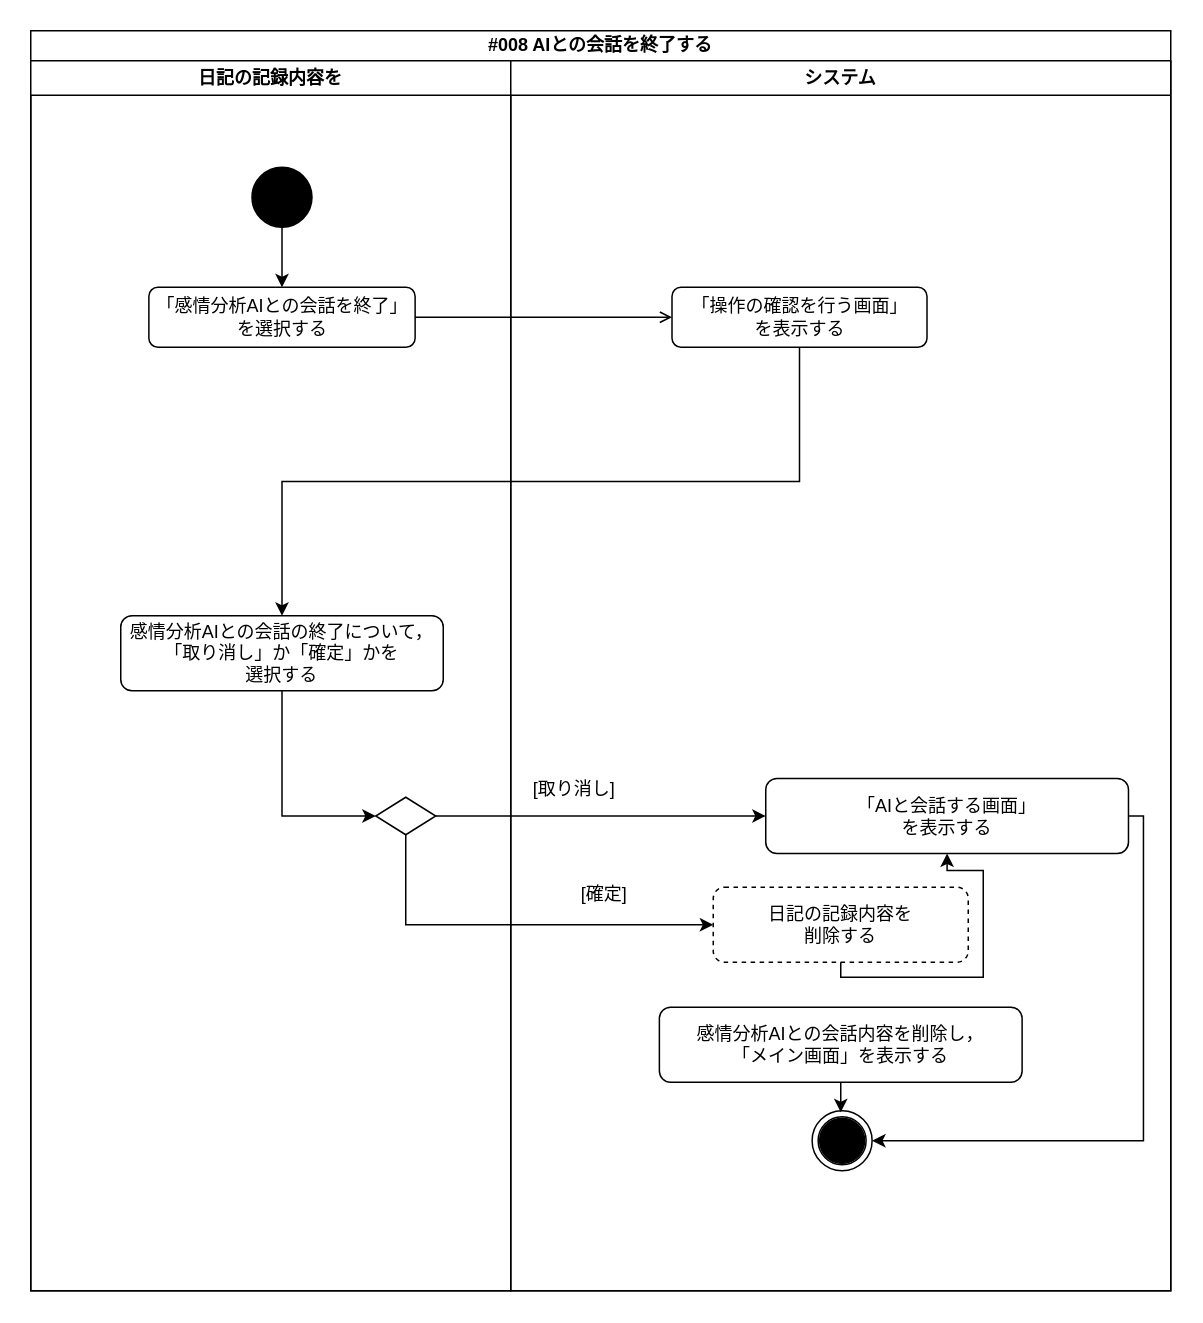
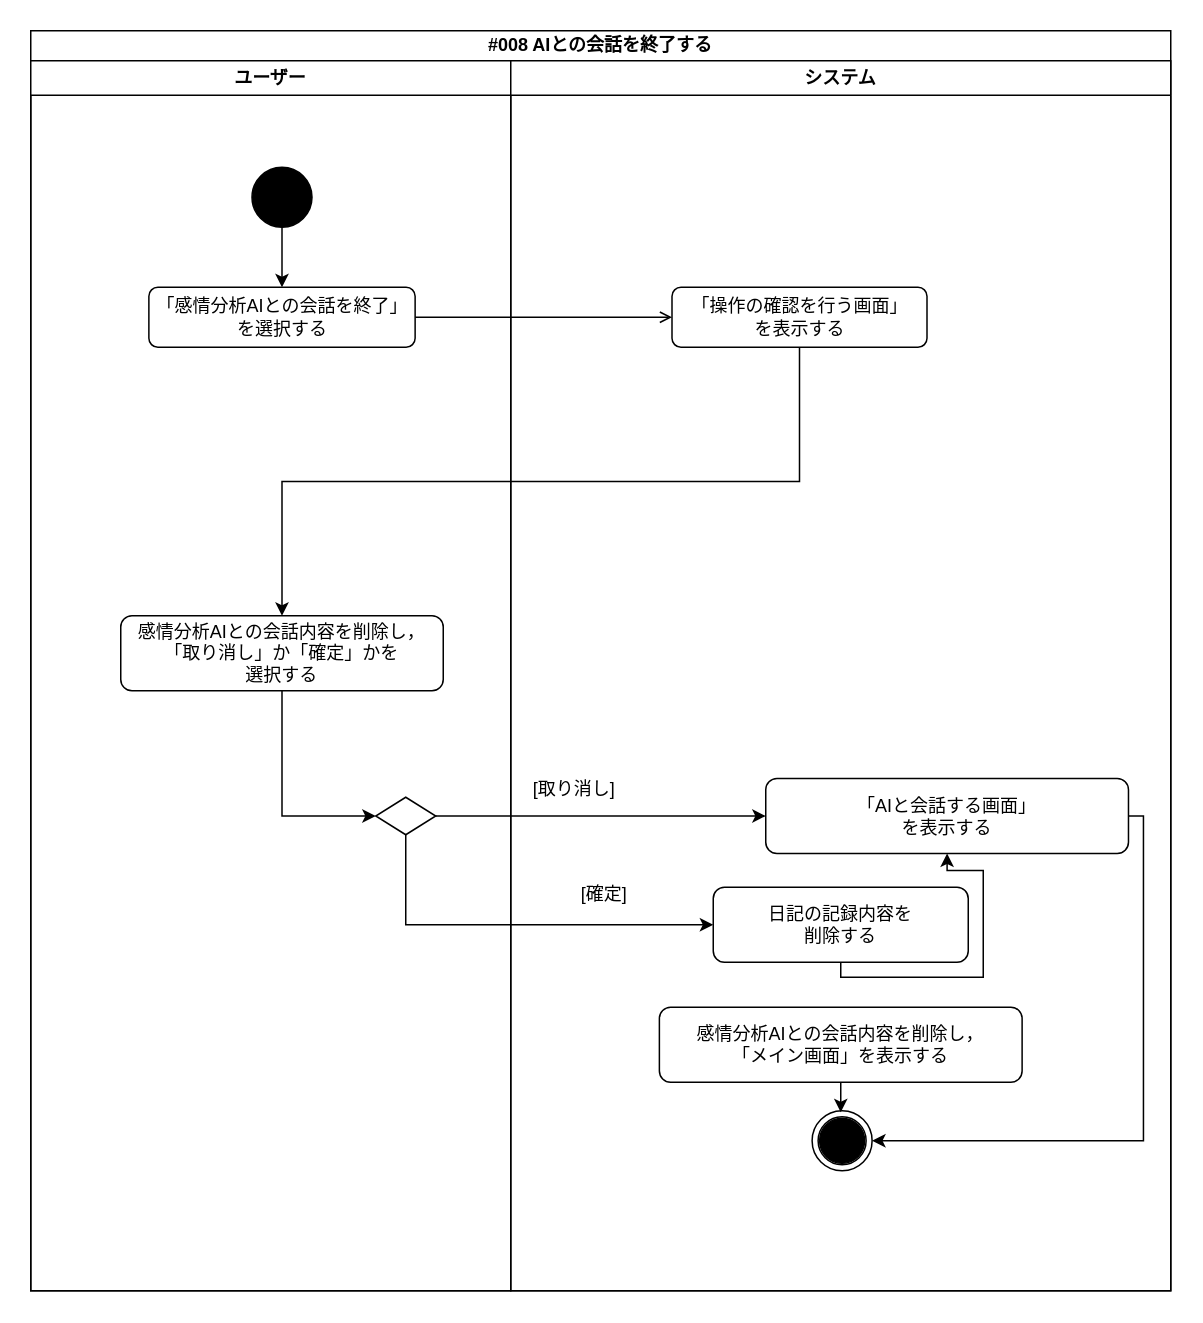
  <mxCell id="0" />
  <mxCell id="1" parent="0" />
  <mxCell id="2" value="#008 AIとの会話を終了する" style="swimlane;whiteSpace=wrap;html=1;swimlaneLine=1;startSize=20;rounded=0;" parent="1" vertex="1"><mxGeometry x="20" y="20" width="760" height="840" as="geometry" /></mxCell>
- <mxCell id="3" value="日記の記録内容を" style="swimlane;whiteSpace=wrap;html=1;" parent="2" vertex="1"><mxGeometry y="20" width="320" height="820" as="geometry"><mxRectangle y="20" width="90" height="30" as="alternateBounds" /></mxGeometry></mxCell>
+ <mxCell id="3" value="ユーザー" style="swimlane;whiteSpace=wrap;html=1;" parent="2" vertex="1"><mxGeometry y="20" width="320" height="820" as="geometry"><mxRectangle y="20" width="90" height="30" as="alternateBounds" /></mxGeometry></mxCell>
  <mxCell id="4" style="edgeStyle=none;html=1;exitX=0.5;exitY=1;exitDx=0;exitDy=0;entryX=0.5;entryY=0;entryDx=0;entryDy=0;" parent="3" source="5" target="6" edge="1"><mxGeometry relative="1" as="geometry" /></mxCell>
  <mxCell id="5" value="" style="ellipse;whiteSpace=wrap;html=1;aspect=fixed;fillColor=#000000;" parent="3" vertex="1"><mxGeometry x="147.5" y="71" width="40" height="40" as="geometry" /></mxCell>
  <mxCell id="6" value="「感情分析AIとの会話を終了」&lt;br&gt;を選択する" style="rounded=1;whiteSpace=wrap;html=1;fillColor=none;" parent="3" vertex="1"><mxGeometry x="78.75" y="151" width="177.5" height="40" as="geometry" /></mxCell>
- <mxCell id="7" value="感情分析AIとの会話の終了について，&lt;br&gt;「取り消し」か「確定」かを&lt;br&gt;選択する" style="rounded=1;whiteSpace=wrap;html=1;fillColor=none;" parent="3" vertex="1"><mxGeometry x="60" y="370" width="215" height="50" as="geometry" /></mxCell>
+ <mxCell id="7" value="感情分析AIとの会話内容を削除し，&lt;br&gt;「取り消し」か「確定」かを&lt;br&gt;選択する" style="rounded=1;whiteSpace=wrap;html=1;fillColor=none;" parent="3" vertex="1"><mxGeometry x="60" y="370" width="215" height="50" as="geometry" /></mxCell>
  <mxCell id="8" value="" style="rhombus;whiteSpace=wrap;html=1;rounded=0;shadow=0;sketch=0;fillStyle=auto;strokeColor=default;strokeWidth=1;fontColor=#000000;fillColor=none;" parent="3" vertex="1"><mxGeometry x="230" y="491" width="40" height="25" as="geometry" /></mxCell>
  <mxCell id="9" style="edgeStyle=orthogonalEdgeStyle;html=1;exitX=0.5;exitY=1;exitDx=0;exitDy=0;entryX=0;entryY=0.5;entryDx=0;entryDy=0;fontColor=#000000;rounded=0;" parent="3" source="7" target="8" edge="1"><mxGeometry relative="1" as="geometry" /></mxCell>
  <mxCell id="10" value="システム" style="swimlane;whiteSpace=wrap;html=1;" parent="2" vertex="1"><mxGeometry x="320" y="20" width="440" height="820" as="geometry"><mxRectangle x="320" y="20" width="90" height="30" as="alternateBounds" /></mxGeometry></mxCell>
  <mxCell id="11" value="「操作の確認を行う画面」&lt;br&gt;を表示する" style="rounded=1;whiteSpace=wrap;html=1;fillColor=none;" parent="10" vertex="1"><mxGeometry x="107.5" y="151" width="170" height="40" as="geometry" /></mxCell>
  <mxCell id="12" style="edgeStyle=orthogonalEdgeStyle;rounded=0;html=1;exitX=0.5;exitY=1;exitDx=0;exitDy=0;fontColor=#000000;" parent="10" source="13" target="22" edge="1"><mxGeometry relative="1" as="geometry" /></mxCell>
- <mxCell id="13" value="日記の記録内容を&lt;br&gt;削除する" style="rounded=1;whiteSpace=wrap;html=1;fillColor=none;dashed=1;" parent="10" vertex="1"><mxGeometry x="135" y="551" width="170" height="50" as="geometry" /></mxCell>
+ <mxCell id="13" value="日記の記録内容を&lt;br&gt;削除する" style="rounded=1;whiteSpace=wrap;html=1;fillColor=none;" parent="10" vertex="1"><mxGeometry x="135" y="551" width="170" height="50" as="geometry" /></mxCell>
  <mxCell id="14" style="edgeStyle=orthogonalEdgeStyle;rounded=0;html=1;exitX=0.5;exitY=1;exitDx=0;exitDy=0;entryX=0.5;entryY=0;entryDx=0;entryDy=0;fontColor=#000000;" parent="10" source="15" edge="1"><mxGeometry relative="1" as="geometry"><mxPoint x="220" y="701" as="targetPoint" /></mxGeometry></mxCell>
  <mxCell id="15" value="感情分析AIとの会話内容を削除し，&lt;br&gt;「メイン画面」を表示する" style="rounded=1;whiteSpace=wrap;html=1;fillColor=none;" parent="10" vertex="1"><mxGeometry x="99.092" y="631" width="241.818" height="50" as="geometry" /></mxCell>
  <mxCell id="16" value="[取り消し]" style="text;html=1;strokeColor=none;fillColor=none;align=center;verticalAlign=middle;whiteSpace=wrap;rounded=0;shadow=0;sketch=0;fillStyle=auto;strokeWidth=1;fontColor=#000000;" parent="10" vertex="1"><mxGeometry x="5" y="471" width="75" height="30" as="geometry" /></mxCell>
  <mxCell id="17" value="[確定]" style="text;html=1;strokeColor=none;fillColor=none;align=center;verticalAlign=middle;whiteSpace=wrap;rounded=0;shadow=0;sketch=0;fillStyle=auto;strokeWidth=1;fontColor=#000000;" parent="10" vertex="1"><mxGeometry x="40" y="541" width="45" height="30" as="geometry" /></mxCell>
  <mxCell id="18" value="" style="group" parent="10" vertex="1" connectable="0"><mxGeometry x="200.91" y="700" width="140" height="40" as="geometry" /></mxCell>
  <mxCell id="19" value="" style="ellipse;shape=doubleEllipse;whiteSpace=wrap;html=1;aspect=fixed;rounded=0;fillColor=none;" parent="18" vertex="1"><mxGeometry width="40" height="40" as="geometry" /></mxCell>
  <mxCell id="20" value="" style="ellipse;whiteSpace=wrap;html=1;aspect=fixed;fillColor=#000000;" parent="18" vertex="1"><mxGeometry x="5.004" y="5" width="30" height="30" as="geometry" /></mxCell>
  <mxCell id="21" style="edgeStyle=orthogonalEdgeStyle;rounded=0;html=1;exitX=1;exitY=0.5;exitDx=0;exitDy=0;entryX=1;entryY=0.5;entryDx=0;entryDy=0;" parent="10" source="22" target="19" edge="1"><mxGeometry relative="1" as="geometry" /></mxCell>
  <mxCell id="22" value="「AIと会話する画面」&lt;br&gt;を表示する" style="rounded=1;whiteSpace=wrap;html=1;fillColor=none;" parent="10" vertex="1"><mxGeometry x="170.002" y="478.5" width="241.818" height="50" as="geometry" /></mxCell>
  <mxCell id="23" style="edgeStyle=none;html=1;exitX=1;exitY=0.5;exitDx=0;exitDy=0;entryX=0;entryY=0.5;entryDx=0;entryDy=0;rounded=0;endArrow=open;" parent="2" source="6" target="11" edge="1"><mxGeometry relative="1" as="geometry" /></mxCell>
  <mxCell id="24" style="edgeStyle=orthogonalEdgeStyle;rounded=0;html=1;exitX=0.5;exitY=1;exitDx=0;exitDy=0;entryX=0;entryY=0.5;entryDx=0;entryDy=0;fontColor=#000000;" parent="2" source="8" target="13" edge="1"><mxGeometry relative="1" as="geometry" /></mxCell>
  <mxCell id="25" style="edgeStyle=orthogonalEdgeStyle;html=1;exitX=0.5;exitY=1;exitDx=0;exitDy=0;entryX=0.5;entryY=0;entryDx=0;entryDy=0;rounded=0;" parent="2" source="11" target="7" edge="1"><mxGeometry relative="1" as="geometry" /></mxCell>
  <mxCell id="26" style="edgeStyle=orthogonalEdgeStyle;rounded=0;html=1;exitX=1;exitY=0.5;exitDx=0;exitDy=0;entryX=0;entryY=0.5;entryDx=0;entryDy=0;" parent="2" source="8" target="22" edge="1"><mxGeometry relative="1" as="geometry" /></mxCell>
